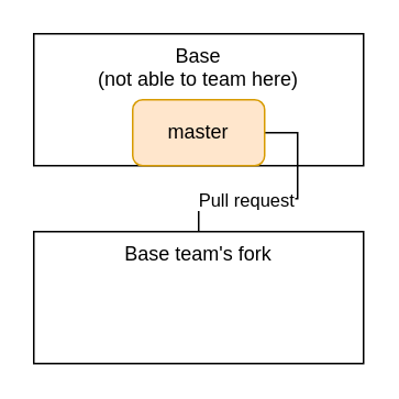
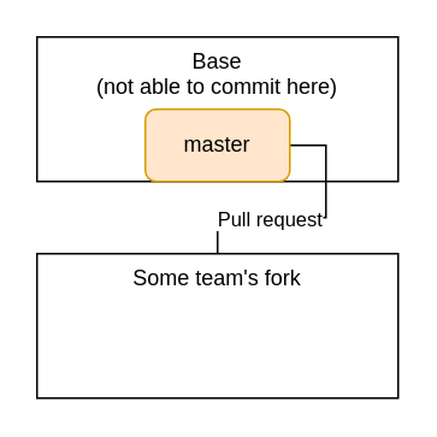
  <mxCell id="0" />
  <mxCell id="1" parent="0" />
- <mxCell id="2" value="&lt;div&gt;Base&lt;/div&gt;&lt;div&gt;(not able to team here)&lt;br&gt;&lt;/div&gt;" style="rounded=0;whiteSpace=wrap;html=1;verticalAlign=top;" parent="1" vertex="1"><mxGeometry x="20" y="20" width="200" height="80" as="geometry" /></mxCell>
+ <mxCell id="2" value="&lt;div&gt;Base&lt;/div&gt;&lt;div&gt;(not able to commit here)&lt;br&gt;&lt;/div&gt;" style="rounded=0;whiteSpace=wrap;html=1;verticalAlign=top;" parent="1" vertex="1"><mxGeometry x="20" y="20" width="200" height="80" as="geometry" /></mxCell>
  <mxCell id="3" style="edgeStyle=orthogonalEdgeStyle;rounded=0;orthogonalLoop=1;jettySize=auto;html=1;entryX=1;entryY=0.5;entryDx=0;entryDy=0;endArrow=none;" parent="1" source="5" target="6" edge="1"><mxGeometry relative="1" as="geometry" /></mxCell>
  <mxCell id="4" value="&lt;div&gt;Pull request&lt;/div&gt;" style="edgeLabel;html=1;align=center;verticalAlign=middle;resizable=0;points=[];" parent="3" vertex="1" connectable="0"><mxGeometry x="0.08" y="3" relative="1" as="geometry"><mxPoint x="-28" y="3" as="offset" /></mxGeometry></mxCell>
- <mxCell id="5" value="&lt;div&gt;Base team's fork&lt;/div&gt;" style="rounded=0;whiteSpace=wrap;html=1;verticalAlign=top;" parent="1" vertex="1"><mxGeometry x="20" y="140" width="200" height="80" as="geometry" /></mxCell>
+ <mxCell id="5" value="&lt;div&gt;Some team's fork&lt;/div&gt;" style="rounded=0;whiteSpace=wrap;html=1;verticalAlign=top;" parent="1" vertex="1"><mxGeometry x="20" y="140" width="200" height="80" as="geometry" /></mxCell>
  <mxCell id="6" value="master" style="rounded=1;whiteSpace=wrap;html=1;fillColor=#ffe6cc;strokeColor=#d79b00;" vertex="1" parent="1"><mxGeometry x="80" y="60" width="80" height="40" as="geometry" /></mxCell>
